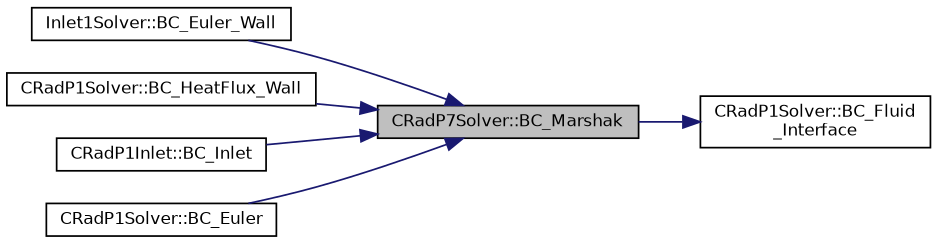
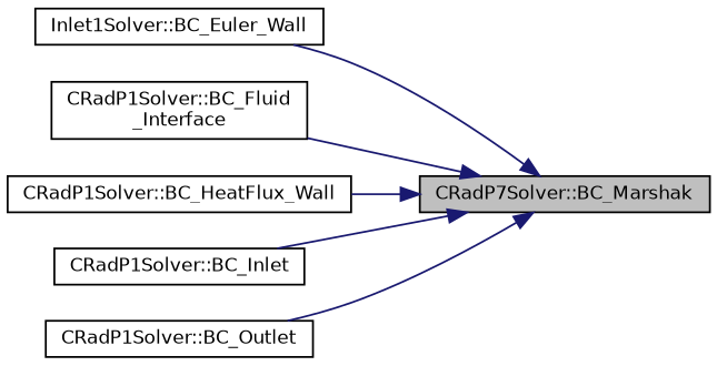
  digraph {
    rankdir=RL
    node [color=black fillcolor=white fontname=Helvetica fontsize=10 shape=record style=filled]
    edge [color=midnightblue dir=back fontname=Helvetica fontsize=10 labelfontname=Helvetica labelfontsize=10 style=solid]
    n1 [fillcolor=grey75 fontcolor=black height=0.2 label="CRadP7Solver::BC_Marshak" width=0.4]
    n2 [height=0.2 label="Inlet1Solver::BC_Euler_Wall" width=0.4]
    n3 [height=0.2 label="CRadP1Solver::BC_Fluid\l_Interface" width=0.4]
    n4 [height=0.2 label="CRadP1Solver::BC_HeatFlux_Wall" width=0.4]
-   n5 [height=0.2 label="CRadP1Inlet::BC_Inlet" width=0.4]
-   n6 [height=0.2 label="CRadP1Solver::BC_Euler" width=0.4]
+   n5 [height=0.2 label="CRadP1Solver::BC_Inlet" width=0.4]
+   n6 [height=0.2 label="CRadP1Solver::BC_Outlet" width=0.4]
    n1 -> n2
-   n3 -> n1
+   n1 -> n3
    n1 -> n4
    n1 -> n5
    n1 -> n6
  }
